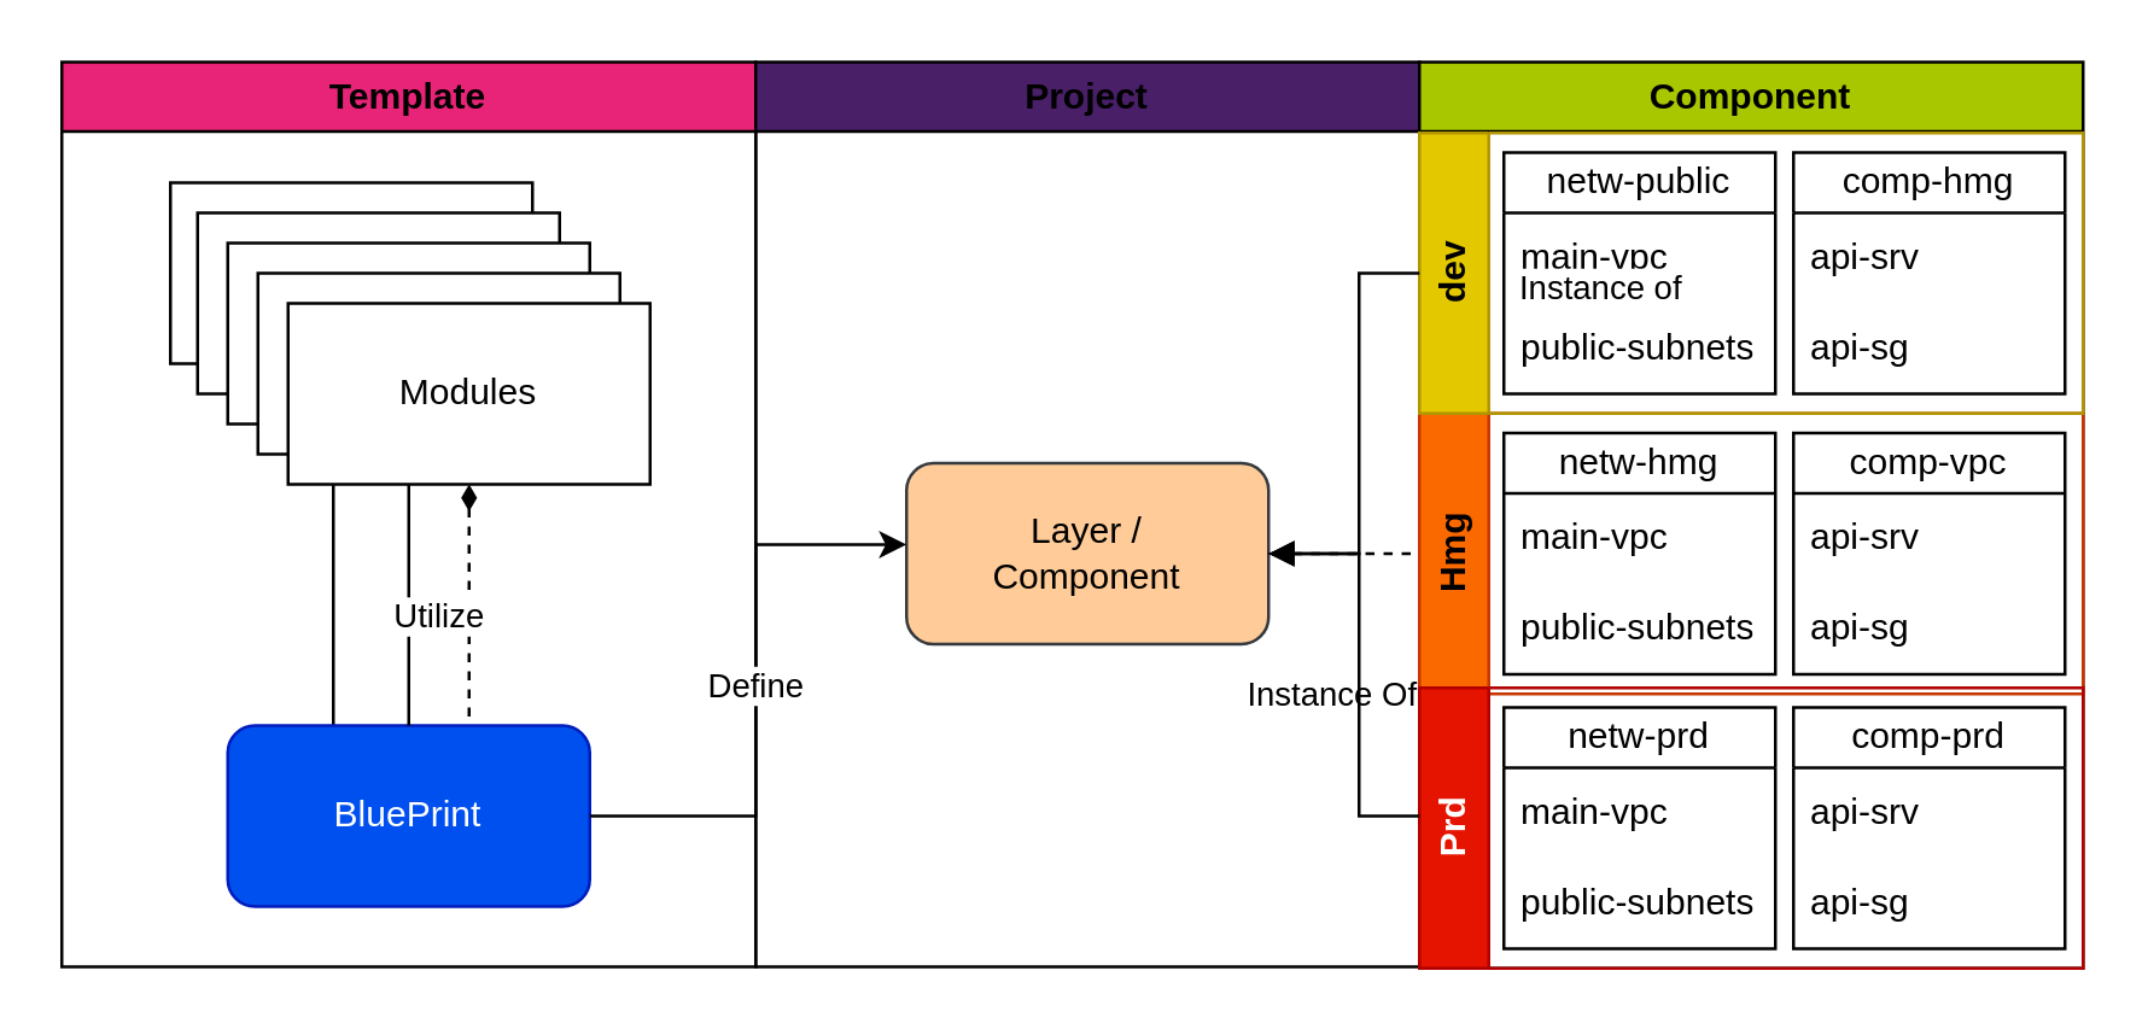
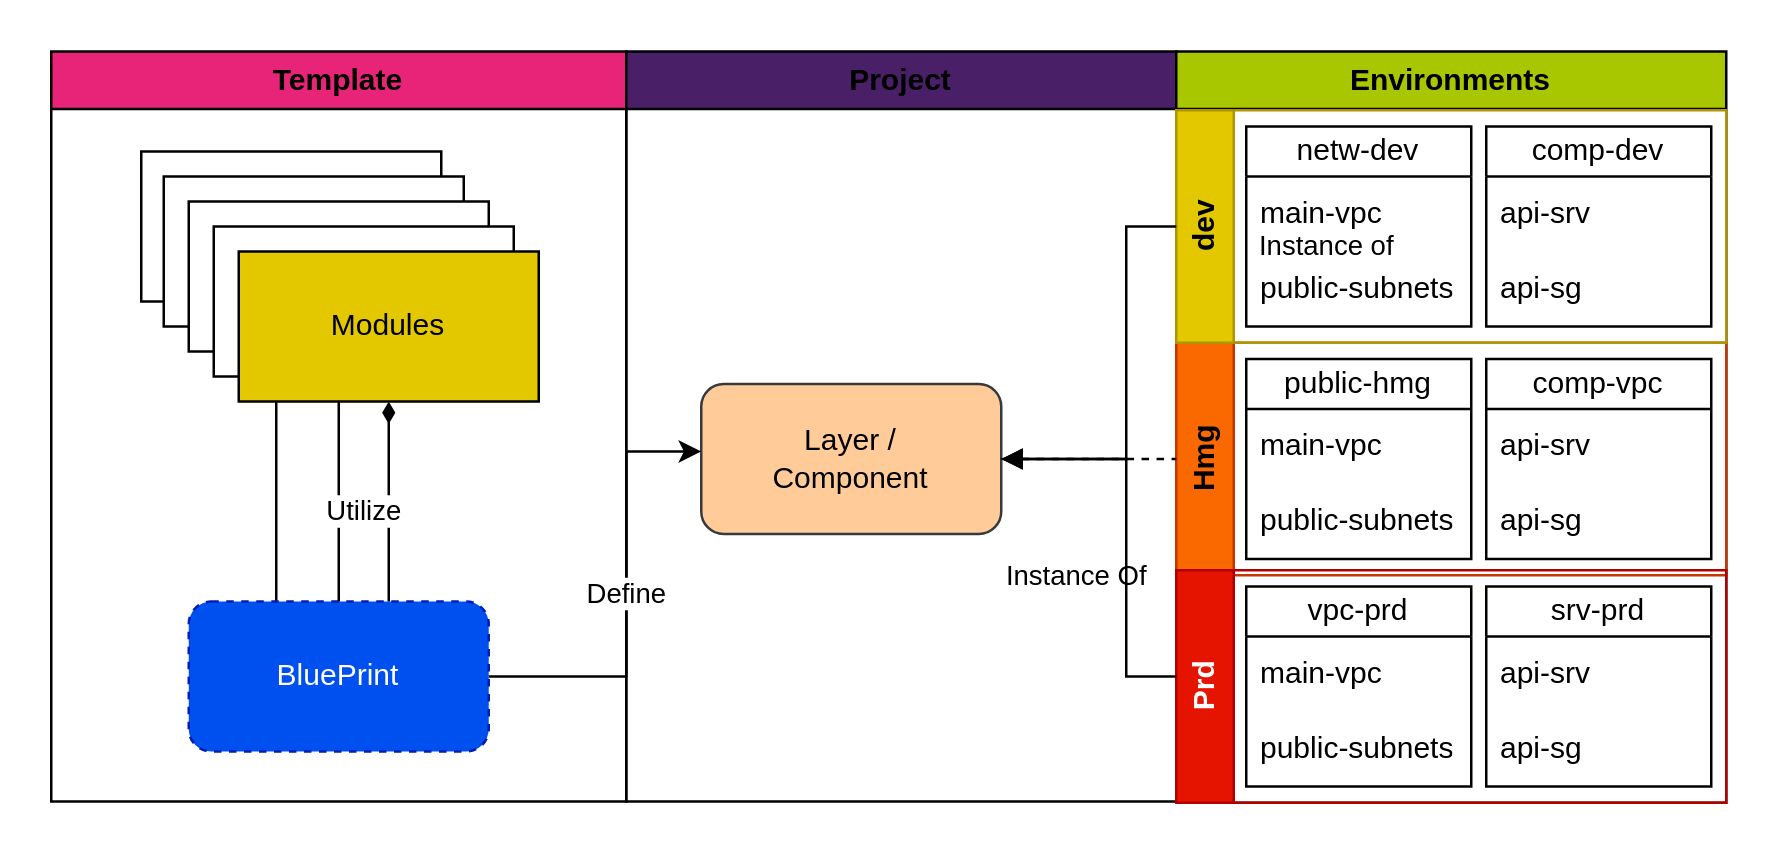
  <mxCell id="0" />
  <mxCell id="1" parent="0" />
  <mxCell id="2" value="Template" style="swimlane;whiteSpace=wrap;html=1;fillColor=#e72477;" parent="1" vertex="1"><mxGeometry x="20" y="20" width="230" height="300" as="geometry" /></mxCell>
  <mxCell id="3" style="edgeStyle=orthogonalEdgeStyle;rounded=0;orthogonalLoop=1;jettySize=auto;html=1;endArrow=diamondThin;endFill=1;startArrow=none;startFill=0;" parent="2" source="8" target="4" edge="1"><mxGeometry relative="1" as="geometry"><Array as="points"><mxPoint x="90" y="130" /><mxPoint x="90" y="130" /></Array></mxGeometry></mxCell>
  <mxCell id="4" value="Modulos" style="rounded=0;whiteSpace=wrap;html=1;" parent="2" vertex="1"><mxGeometry x="36" y="40" width="120" height="60" as="geometry" /></mxCell>
  <mxCell id="5" value="Modulos" style="rounded=0;whiteSpace=wrap;html=1;" parent="2" vertex="1"><mxGeometry x="45" y="50" width="120" height="60" as="geometry" /></mxCell>
  <mxCell id="6" value="Modulos" style="rounded=0;whiteSpace=wrap;html=1;" parent="2" vertex="1"><mxGeometry x="55" y="60" width="120" height="60" as="geometry" /></mxCell>
  <mxCell id="7" value="Modulos" style="rounded=0;whiteSpace=wrap;html=1;" parent="2" vertex="1"><mxGeometry x="65" y="70" width="120" height="60" as="geometry" /></mxCell>
- <mxCell id="8" value="BluePrint" style="rounded=1;whiteSpace=wrap;html=1;fillColor=#0050ef;fontColor=#ffffff;strokeColor=#001DBC;" parent="2" vertex="1"><mxGeometry x="55" y="220" width="120" height="60" as="geometry" /></mxCell>
+ <mxCell id="8" value="BluePrint" style="rounded=1;whiteSpace=wrap;html=1;fillColor=#0050ef;fontColor=#ffffff;strokeColor=#001DBC;dashed=1;" parent="2" vertex="1"><mxGeometry x="55" y="220" width="120" height="60" as="geometry" /></mxCell>
  <mxCell id="9" style="edgeStyle=orthogonalEdgeStyle;rounded=0;orthogonalLoop=1;jettySize=auto;html=1;endArrow=none;endFill=0;startArrow=diamond;startFill=1;" parent="2" source="6" target="8" edge="1"><mxGeometry relative="1" as="geometry" /></mxCell>
- <mxCell id="10" value="Utilize" style="edgeStyle=orthogonalEdgeStyle;rounded=0;orthogonalLoop=1;jettySize=auto;html=1;endArrow=none;endFill=0;startArrow=diamondThin;startFill=1;dashed=1;" parent="2" source="11" target="8" edge="1"><mxGeometry x="0.111" y="-10" relative="1" as="geometry"><Array as="points"><mxPoint x="135" y="200" /><mxPoint x="135" y="200" /></Array><mxPoint as="offset" /></mxGeometry></mxCell>
- <mxCell id="11" value="Modules" style="rounded=0;whiteSpace=wrap;html=1;" parent="2" vertex="1"><mxGeometry x="75" y="80" width="120" height="60" as="geometry" /></mxCell>
+ <mxCell id="10" value="Utilize" style="edgeStyle=orthogonalEdgeStyle;rounded=0;orthogonalLoop=1;jettySize=auto;html=1;endArrow=none;endFill=0;startArrow=diamondThin;startFill=1;" parent="2" source="11" target="8" edge="1"><mxGeometry x="0.111" y="-10" relative="1" as="geometry"><Array as="points"><mxPoint x="135" y="200" /><mxPoint x="135" y="200" /></Array><mxPoint as="offset" /></mxGeometry></mxCell>
+ <mxCell id="11" value="Modules" style="rounded=0;whiteSpace=wrap;html=1;fillColor=#e3c800;" parent="2" vertex="1"><mxGeometry x="75" y="80" width="120" height="60" as="geometry" /></mxCell>
  <mxCell id="12" value="Project" style="swimlane;whiteSpace=wrap;html=1;fillColor=#491f68;" parent="1" vertex="1"><mxGeometry x="250" y="20" width="220" height="300" as="geometry" /></mxCell>
- <mxCell id="13" value="Layer /&lt;br&gt;Component" style="rounded=1;whiteSpace=wrap;html=1;fillColor=#ffcc99;strokeColor=#36393d;" parent="12" vertex="1"><mxGeometry x="50" y="133" width="120" height="60" as="geometry" /></mxCell>
+ <mxCell id="13" value="Layer /&lt;br&gt;Component" style="rounded=1;whiteSpace=wrap;html=1;fillColor=#ffcc99;strokeColor=#36393d;" parent="12" vertex="1"><mxGeometry x="30" y="133" width="120" height="60" as="geometry" /></mxCell>
  <mxCell id="14" value="Define" style="edgeStyle=orthogonalEdgeStyle;rounded=0;orthogonalLoop=1;jettySize=auto;html=1;" parent="1" source="8" target="13" edge="1"><mxGeometry relative="1" as="geometry"><Array as="points"><mxPoint x="250" y="270" /><mxPoint x="250" y="180" /></Array></mxGeometry></mxCell>
- <mxCell id="15" value="Component" style="swimlane;whiteSpace=wrap;html=1;fillColor=#a8c700;" parent="1" vertex="1"><mxGeometry x="470" y="20" width="220" height="300.5" as="geometry" /></mxCell>
+ <mxCell id="15" value="Environments" style="swimlane;whiteSpace=wrap;html=1;fillColor=#a8c700;" parent="1" vertex="1"><mxGeometry x="470" y="20" width="220" height="300.5" as="geometry" /></mxCell>
  <mxCell id="16" value="Hmg" style="swimlane;horizontal=0;whiteSpace=wrap;html=1;fillColor=#fa6800;fontColor=#000000;strokeColor=#C73500;" parent="15" vertex="1"><mxGeometry y="116.5" width="220" height="93" as="geometry" /></mxCell>
- <mxCell id="17" value="netw-hmg" style="swimlane;fontStyle=0;childLayout=stackLayout;horizontal=1;startSize=20;horizontalStack=0;resizeParent=1;resizeParentMax=0;resizeLast=0;collapsible=1;marginBottom=0;whiteSpace=wrap;html=1;" parent="16" vertex="1"><mxGeometry x="28" y="6.5" width="90" height="80" as="geometry" /></mxCell>
+ <mxCell id="17" value="public-hmg" style="swimlane;fontStyle=0;childLayout=stackLayout;horizontal=1;startSize=20;horizontalStack=0;resizeParent=1;resizeParentMax=0;resizeLast=0;collapsible=1;marginBottom=0;whiteSpace=wrap;html=1;" parent="16" vertex="1"><mxGeometry x="28" y="6.5" width="90" height="80" as="geometry" /></mxCell>
  <mxCell id="18" value="main-vpc" style="text;strokeColor=none;fillColor=none;align=left;verticalAlign=middle;spacingLeft=4;spacingRight=4;overflow=hidden;points=[[0,0.5],[1,0.5]];portConstraint=eastwest;rotatable=0;whiteSpace=wrap;html=1;" parent="17" vertex="1"><mxGeometry y="20" width="90" height="30" as="geometry" /></mxCell>
  <mxCell id="19" value="public-subnets" style="text;strokeColor=none;fillColor=none;align=left;verticalAlign=middle;spacingLeft=4;spacingRight=4;overflow=hidden;points=[[0,0.5],[1,0.5]];portConstraint=eastwest;rotatable=0;whiteSpace=wrap;html=1;" parent="17" vertex="1"><mxGeometry y="50" width="90" height="30" as="geometry" /></mxCell>
  <mxCell id="20" value="comp-vpc" style="swimlane;fontStyle=0;childLayout=stackLayout;horizontal=1;startSize=20;horizontalStack=0;resizeParent=1;resizeParentMax=0;resizeLast=0;collapsible=1;marginBottom=0;whiteSpace=wrap;html=1;" parent="16" vertex="1"><mxGeometry x="124" y="6.5" width="90" height="80" as="geometry" /></mxCell>
  <mxCell id="21" value="api-srv" style="text;strokeColor=none;fillColor=none;align=left;verticalAlign=middle;spacingLeft=4;spacingRight=4;overflow=hidden;points=[[0,0.5],[1,0.5]];portConstraint=eastwest;rotatable=0;whiteSpace=wrap;html=1;" parent="20" vertex="1"><mxGeometry y="20" width="90" height="30" as="geometry" /></mxCell>
  <mxCell id="22" value="api-sg" style="text;strokeColor=none;fillColor=none;align=left;verticalAlign=middle;spacingLeft=4;spacingRight=4;overflow=hidden;points=[[0,0.5],[1,0.5]];portConstraint=eastwest;rotatable=0;whiteSpace=wrap;html=1;" parent="20" vertex="1"><mxGeometry y="50" width="90" height="30" as="geometry" /></mxCell>
  <mxCell id="23" value="Prd" style="swimlane;horizontal=0;whiteSpace=wrap;html=1;fillColor=#e51400;fontColor=#ffffff;strokeColor=#B20000;" parent="15" vertex="1"><mxGeometry y="207.5" width="220" height="93" as="geometry" /></mxCell>
- <mxCell id="24" value="netw-prd" style="swimlane;fontStyle=0;childLayout=stackLayout;horizontal=1;startSize=20;horizontalStack=0;resizeParent=1;resizeParentMax=0;resizeLast=0;collapsible=1;marginBottom=0;whiteSpace=wrap;html=1;" parent="23" vertex="1"><mxGeometry x="28" y="6.5" width="90" height="80" as="geometry" /></mxCell>
+ <mxCell id="24" value="vpc-prd" style="swimlane;fontStyle=0;childLayout=stackLayout;horizontal=1;startSize=20;horizontalStack=0;resizeParent=1;resizeParentMax=0;resizeLast=0;collapsible=1;marginBottom=0;whiteSpace=wrap;html=1;" parent="23" vertex="1"><mxGeometry x="28" y="6.5" width="90" height="80" as="geometry" /></mxCell>
  <mxCell id="25" value="main-vpc" style="text;strokeColor=none;fillColor=none;align=left;verticalAlign=middle;spacingLeft=4;spacingRight=4;overflow=hidden;points=[[0,0.5],[1,0.5]];portConstraint=eastwest;rotatable=0;whiteSpace=wrap;html=1;" parent="24" vertex="1"><mxGeometry y="20" width="90" height="30" as="geometry" /></mxCell>
  <mxCell id="26" value="public-subnets" style="text;strokeColor=none;fillColor=none;align=left;verticalAlign=middle;spacingLeft=4;spacingRight=4;overflow=hidden;points=[[0,0.5],[1,0.5]];portConstraint=eastwest;rotatable=0;whiteSpace=wrap;html=1;" parent="24" vertex="1"><mxGeometry y="50" width="90" height="30" as="geometry" /></mxCell>
- <mxCell id="27" value="comp-prd" style="swimlane;fontStyle=0;childLayout=stackLayout;horizontal=1;startSize=20;horizontalStack=0;resizeParent=1;resizeParentMax=0;resizeLast=0;collapsible=1;marginBottom=0;whiteSpace=wrap;html=1;" parent="23" vertex="1"><mxGeometry x="124" y="6.5" width="90" height="80" as="geometry" /></mxCell>
+ <mxCell id="27" value="srv-prd" style="swimlane;fontStyle=0;childLayout=stackLayout;horizontal=1;startSize=20;horizontalStack=0;resizeParent=1;resizeParentMax=0;resizeLast=0;collapsible=1;marginBottom=0;whiteSpace=wrap;html=1;" parent="23" vertex="1"><mxGeometry x="124" y="6.5" width="90" height="80" as="geometry" /></mxCell>
  <mxCell id="28" value="api-srv" style="text;strokeColor=none;fillColor=none;align=left;verticalAlign=middle;spacingLeft=4;spacingRight=4;overflow=hidden;points=[[0,0.5],[1,0.5]];portConstraint=eastwest;rotatable=0;whiteSpace=wrap;html=1;" parent="27" vertex="1"><mxGeometry y="20" width="90" height="30" as="geometry" /></mxCell>
  <mxCell id="29" value="api-sg" style="text;strokeColor=none;fillColor=none;align=left;verticalAlign=middle;spacingLeft=4;spacingRight=4;overflow=hidden;points=[[0,0.5],[1,0.5]];portConstraint=eastwest;rotatable=0;whiteSpace=wrap;html=1;" parent="27" vertex="1"><mxGeometry y="50" width="90" height="30" as="geometry" /></mxCell>
  <mxCell id="30" value="dev" style="swimlane;horizontal=0;whiteSpace=wrap;html=1;fillColor=#e3c800;fontColor=#000000;strokeColor=#B09500;" parent="15" vertex="1"><mxGeometry y="23.5" width="220" height="93" as="geometry"><mxRectangle y="24.5" width="40" height="50" as="alternateBounds" /></mxGeometry></mxCell>
- <mxCell id="31" value="netw-public" style="swimlane;fontStyle=0;childLayout=stackLayout;horizontal=1;startSize=20;horizontalStack=0;resizeParent=1;resizeParentMax=0;resizeLast=0;collapsible=1;marginBottom=0;whiteSpace=wrap;html=1;" parent="30" vertex="1"><mxGeometry x="28" y="6.5" width="90" height="80" as="geometry" /></mxCell>
+ <mxCell id="31" value="netw-dev" style="swimlane;fontStyle=0;childLayout=stackLayout;horizontal=1;startSize=20;horizontalStack=0;resizeParent=1;resizeParentMax=0;resizeLast=0;collapsible=1;marginBottom=0;whiteSpace=wrap;html=1;" parent="30" vertex="1"><mxGeometry x="28" y="6.5" width="90" height="80" as="geometry" /></mxCell>
  <mxCell id="32" value="main-vpc" style="text;strokeColor=none;fillColor=none;align=left;verticalAlign=middle;spacingLeft=4;spacingRight=4;overflow=hidden;points=[[0,0.5],[1,0.5]];portConstraint=eastwest;rotatable=0;whiteSpace=wrap;html=1;" parent="31" vertex="1"><mxGeometry y="20" width="90" height="30" as="geometry" /></mxCell>
  <mxCell id="33" value="public-subnets" style="text;strokeColor=none;fillColor=none;align=left;verticalAlign=middle;spacingLeft=4;spacingRight=4;overflow=hidden;points=[[0,0.5],[1,0.5]];portConstraint=eastwest;rotatable=0;whiteSpace=wrap;html=1;" parent="31" vertex="1"><mxGeometry y="50" width="90" height="30" as="geometry" /></mxCell>
- <mxCell id="34" value="comp-hmg" style="swimlane;fontStyle=0;childLayout=stackLayout;horizontal=1;startSize=20;horizontalStack=0;resizeParent=1;resizeParentMax=0;resizeLast=0;collapsible=1;marginBottom=0;whiteSpace=wrap;html=1;" parent="30" vertex="1"><mxGeometry x="124" y="6.5" width="90" height="80" as="geometry" /></mxCell>
+ <mxCell id="34" value="comp-dev" style="swimlane;fontStyle=0;childLayout=stackLayout;horizontal=1;startSize=20;horizontalStack=0;resizeParent=1;resizeParentMax=0;resizeLast=0;collapsible=1;marginBottom=0;whiteSpace=wrap;html=1;" parent="30" vertex="1"><mxGeometry x="124" y="6.5" width="90" height="80" as="geometry" /></mxCell>
  <mxCell id="35" value="api-srv" style="text;strokeColor=none;fillColor=none;align=left;verticalAlign=middle;spacingLeft=4;spacingRight=4;overflow=hidden;points=[[0,0.5],[1,0.5]];portConstraint=eastwest;rotatable=0;whiteSpace=wrap;html=1;" parent="34" vertex="1"><mxGeometry y="20" width="90" height="30" as="geometry" /></mxCell>
  <mxCell id="36" value="api-sg" style="text;strokeColor=none;fillColor=none;align=left;verticalAlign=middle;spacingLeft=4;spacingRight=4;overflow=hidden;points=[[0,0.5],[1,0.5]];portConstraint=eastwest;rotatable=0;whiteSpace=wrap;html=1;" parent="34" vertex="1"><mxGeometry y="50" width="90" height="30" as="geometry" /></mxCell>
  <mxCell id="37" value="Instance of" style="edgeStyle=orthogonalEdgeStyle;rounded=0;orthogonalLoop=1;jettySize=auto;html=1;endArrow=none;endFill=0;startArrow=blockThin;startFill=1;" parent="1" source="13" target="30" edge="1"><mxGeometry x="0.653" y="-80" relative="1" as="geometry"><Array as="points"><mxPoint x="450" y="183" /><mxPoint x="450" y="90" /></Array><mxPoint as="offset" /></mxGeometry></mxCell>
  <mxCell id="38" value="Instance Of" style="edgeStyle=orthogonalEdgeStyle;rounded=0;orthogonalLoop=1;jettySize=auto;html=1;endArrow=none;endFill=0;startArrow=block;startFill=1;dashed=1;" parent="1" source="13" target="16" edge="1"><mxGeometry x="-0.143" y="-47" relative="1" as="geometry"><mxPoint as="offset" /></mxGeometry></mxCell>
  <mxCell id="39" style="edgeStyle=orthogonalEdgeStyle;rounded=0;orthogonalLoop=1;jettySize=auto;html=1;endArrow=none;endFill=0;startArrow=block;startFill=1;" parent="1" source="13" target="23" edge="1"><mxGeometry relative="1" as="geometry"><Array as="points"><mxPoint x="450" y="183" /><mxPoint x="450" y="270" /></Array></mxGeometry></mxCell>
